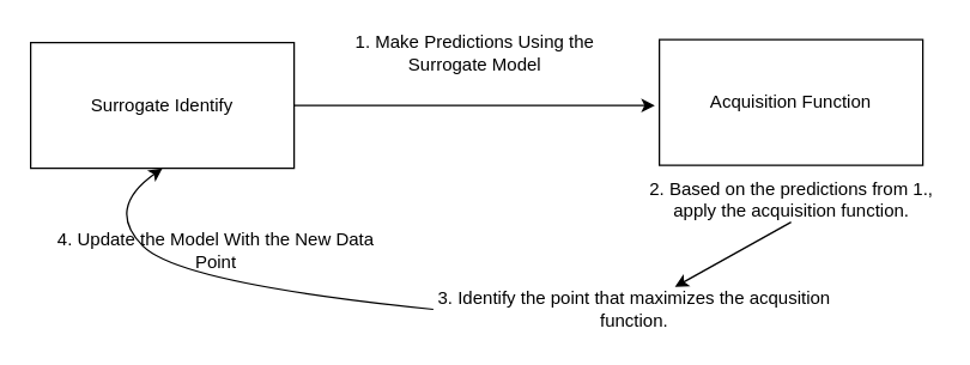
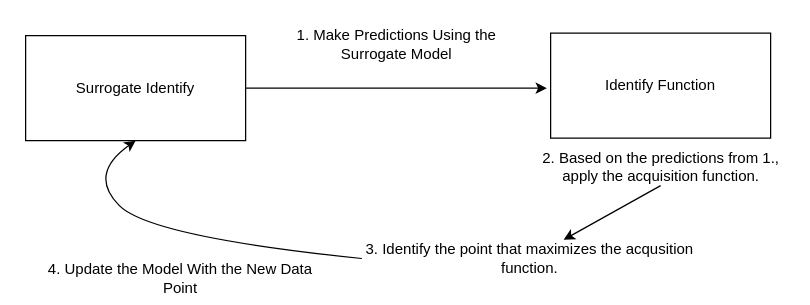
  <mxCell id="0" />
  <mxCell id="1" parent="0" />
  <mxCell id="2" value="Surrogate Identify" style="rounded=0;whiteSpace=wrap;html=1;" vertex="1" parent="1"><mxGeometry x="20" y="28" width="176" height="84" as="geometry" /></mxCell>
  <mxCell id="3" value="" style="endArrow=classic;html=1;exitX=1;exitY=0.5;exitDx=0;exitDy=0;" edge="1" parent="1" source="2"><mxGeometry width="50" height="50" relative="1" as="geometry"><mxPoint x="331" y="161" as="sourcePoint" /><mxPoint x="437" y="70" as="targetPoint" /></mxGeometry></mxCell>
  <mxCell id="4" value="1. Make Predictions Using the Surrogate Model" style="text;html=1;strokeColor=none;fillColor=none;align=center;verticalAlign=middle;whiteSpace=wrap;rounded=0;" vertex="1" parent="1"><mxGeometry x="234" y="20" width="166" height="30" as="geometry" /></mxCell>
- <mxCell id="5" value="Acquisition Function" style="rounded=0;whiteSpace=wrap;html=1;" vertex="1" parent="1"><mxGeometry x="440" y="26" width="176" height="84" as="geometry" /></mxCell>
+ <mxCell id="5" value="Identify Function" style="rounded=0;whiteSpace=wrap;html=1;" vertex="1" parent="1"><mxGeometry x="440" y="26" width="176" height="84" as="geometry" /></mxCell>
  <mxCell id="6" style="edgeStyle=none;html=1;exitX=0.5;exitY=1;exitDx=0;exitDy=0;" edge="1" parent="1" source="7" target="8"><mxGeometry relative="1" as="geometry"><mxPoint x="528" y="206.297" as="targetPoint" /></mxGeometry></mxCell>
  <mxCell id="7" value="2. Based on the predictions from 1., apply the acquisition function." style="text;html=1;strokeColor=none;fillColor=none;align=center;verticalAlign=middle;whiteSpace=wrap;rounded=0;" vertex="1" parent="1"><mxGeometry x="430.5" y="118" width="195" height="30" as="geometry" /></mxCell>
  <mxCell id="8" value="3. Identify the point that maximizes the acqusition function." style="text;html=1;strokeColor=none;fillColor=none;align=center;verticalAlign=middle;whiteSpace=wrap;rounded=0;" vertex="1" parent="1"><mxGeometry x="289" y="191.3" width="269" height="30" as="geometry" /></mxCell>
  <mxCell id="9" value="" style="curved=1;endArrow=classic;html=1;entryX=0.5;entryY=1;entryDx=0;entryDy=0;exitX=0;exitY=0.5;exitDx=0;exitDy=0;" edge="1" parent="1" source="8" target="2"><mxGeometry width="50" height="50" relative="1" as="geometry"><mxPoint x="70" y="189" as="sourcePoint" /><mxPoint x="120" y="139" as="targetPoint" /><Array as="points"><mxPoint x="120" y="189" /><mxPoint x="70" y="139" /></Array></mxGeometry></mxCell>
- <mxCell id="10" value="4. Update the Model With the New Data Point" style="text;html=1;strokeColor=none;fillColor=none;align=center;verticalAlign=middle;whiteSpace=wrap;rounded=0;" vertex="1" parent="1"><mxGeometry x="29" y="152" width="230" height="30" as="geometry" /></mxCell>
+ <mxCell id="10" value="4. Update the Model With the New Data Point" style="text;html=1;strokeColor=none;fillColor=none;align=center;verticalAlign=middle;whiteSpace=wrap;rounded=0;" vertex="1" parent="1"><mxGeometry x="29" y="207" width="230" height="30" as="geometry" /></mxCell>
